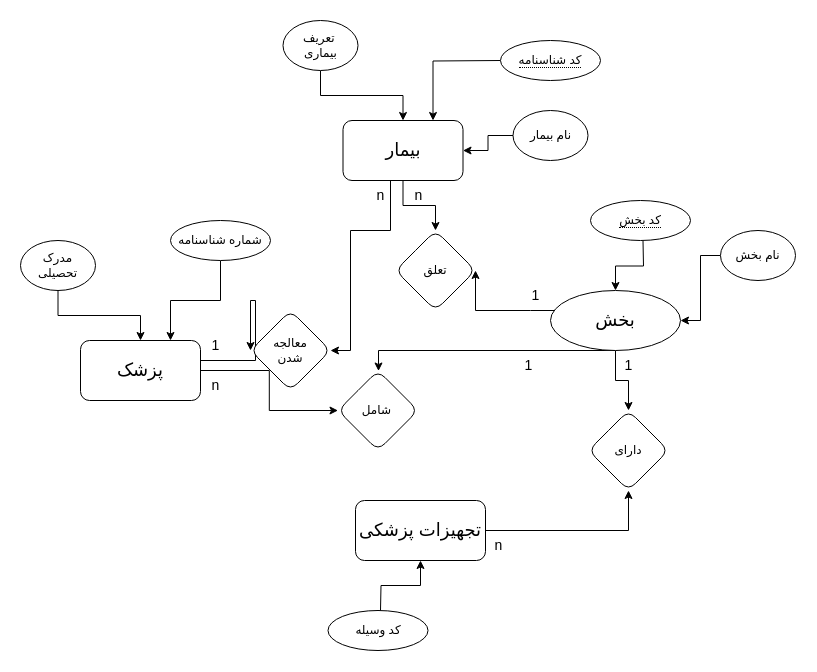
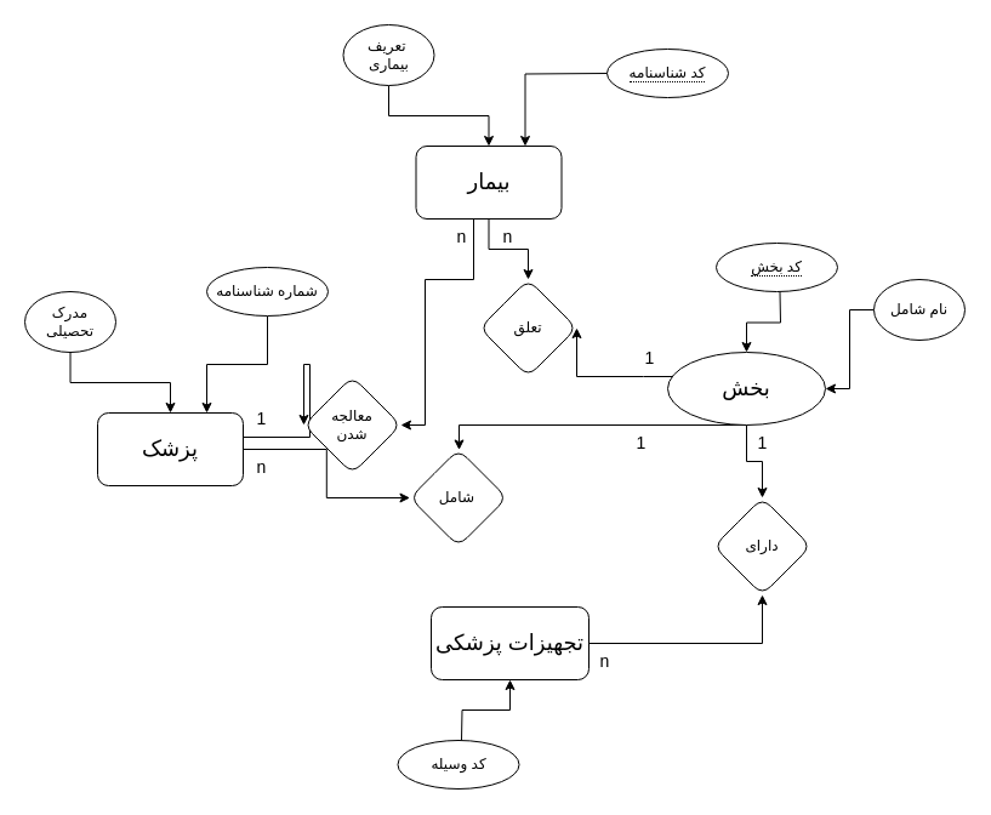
  <mxCell id="0" />
  <mxCell id="1" parent="0" />
  <mxCell id="2" value="" style="edgeStyle=orthogonalEdgeStyle;rounded=0;orthogonalLoop=1;jettySize=auto;html=1;" parent="1" source="4" target="26" edge="1"><mxGeometry relative="1" as="geometry" /></mxCell>
  <mxCell id="3" value="" style="edgeStyle=orthogonalEdgeStyle;rounded=0;orthogonalLoop=1;jettySize=auto;html=1;" parent="1" source="4" target="29" edge="1"><mxGeometry relative="1" as="geometry"><Array as="points"><mxPoint x="390" y="230" /><mxPoint x="350" y="230" /></Array></mxGeometry></mxCell>
  <mxCell id="4" value="&lt;span style=&quot;font-size: 18px;&quot;&gt;بیمار&lt;/span&gt;" style="rounded=1;whiteSpace=wrap;html=1;" parent="1" vertex="1"><mxGeometry x="342.5" y="120" width="120" height="60" as="geometry" /></mxCell>
  <mxCell id="5" style="edgeStyle=orthogonalEdgeStyle;rounded=0;orthogonalLoop=1;jettySize=auto;html=1;entryX=0.5;entryY=0;entryDx=0;entryDy=0;" parent="1" source="6" target="4" edge="1"><mxGeometry relative="1" as="geometry"><mxPoint x="385" y="50" as="targetPoint" /></mxGeometry></mxCell>
  <mxCell id="6" value="تعریف&amp;nbsp;&lt;div&gt;بیماری&lt;/div&gt;" style="ellipse;whiteSpace=wrap;html=1;" parent="1" vertex="1"><mxGeometry x="282.5" y="20" width="75" height="50" as="geometry" /></mxCell>
  <mxCell id="7" style="edgeStyle=orthogonalEdgeStyle;rounded=0;orthogonalLoop=1;jettySize=auto;html=1;entryX=0.75;entryY=0;entryDx=0;entryDy=0;" parent="1" target="4" edge="1"><mxGeometry relative="1" as="geometry"><mxPoint x="500" y="60" as="sourcePoint" /></mxGeometry></mxCell>
- <mxCell id="8" style="edgeStyle=orthogonalEdgeStyle;rounded=0;orthogonalLoop=1;jettySize=auto;html=1;entryX=1;entryY=0.5;entryDx=0;entryDy=0;" parent="1" source="9" target="4" edge="1"><mxGeometry relative="1" as="geometry" /></mxCell>
- <mxCell id="9" value="نام بیمار" style="ellipse;whiteSpace=wrap;html=1;" parent="1" vertex="1"><mxGeometry x="512.5" y="110" width="75" height="50" as="geometry" /></mxCell>
  <mxCell id="10" style="edgeStyle=orthogonalEdgeStyle;rounded=0;orthogonalLoop=1;jettySize=auto;html=1;entryX=0;entryY=0.5;entryDx=0;entryDy=0;" parent="1" source="12" target="29" edge="1"><mxGeometry relative="1" as="geometry"><Array as="points"><mxPoint x="255" y="360" /><mxPoint x="255" y="300" /></Array></mxGeometry></mxCell>
  <mxCell id="11" style="edgeStyle=orthogonalEdgeStyle;rounded=0;orthogonalLoop=1;jettySize=auto;html=1;entryX=0;entryY=0.5;entryDx=0;entryDy=0;" parent="1" source="12" target="32" edge="1"><mxGeometry relative="1" as="geometry" /></mxCell>
  <mxCell id="12" value="&lt;span style=&quot;font-size: 18px;&quot;&gt;پزشک&lt;/span&gt;" style="rounded=1;whiteSpace=wrap;html=1;" parent="1" vertex="1"><mxGeometry x="80" y="340" width="120" height="60" as="geometry" /></mxCell>
  <mxCell id="13" style="edgeStyle=orthogonalEdgeStyle;rounded=0;orthogonalLoop=1;jettySize=auto;html=1;entryX=0.5;entryY=0;entryDx=0;entryDy=0;" parent="1" source="14" target="12" edge="1"><mxGeometry relative="1" as="geometry"><mxPoint x="122.5" y="270" as="targetPoint" /></mxGeometry></mxCell>
  <mxCell id="14" value="مدرک&lt;div&gt;تحصیلی&lt;/div&gt;" style="ellipse;whiteSpace=wrap;html=1;" parent="1" vertex="1"><mxGeometry x="20" y="240" width="75" height="50" as="geometry" /></mxCell>
  <mxCell id="15" style="edgeStyle=orthogonalEdgeStyle;rounded=0;orthogonalLoop=1;jettySize=auto;html=1;entryX=0.75;entryY=0;entryDx=0;entryDy=0;exitX=0.5;exitY=1;exitDx=0;exitDy=0;" parent="1" source="40" target="12" edge="1"><mxGeometry relative="1" as="geometry"><mxPoint x="215" y="280" as="sourcePoint" /></mxGeometry></mxCell>
  <mxCell id="16" value="" style="edgeStyle=orthogonalEdgeStyle;rounded=0;orthogonalLoop=1;jettySize=auto;html=1;" parent="1" source="17" target="35" edge="1"><mxGeometry relative="1" as="geometry" /></mxCell>
  <mxCell id="17" value="&lt;span style=&quot;font-size: 18px;&quot;&gt;تجهیزات پزشکی&lt;/span&gt;" style="rounded=1;whiteSpace=wrap;html=1;" parent="1" vertex="1"><mxGeometry x="355" y="500" width="130" height="60" as="geometry" /></mxCell>
  <mxCell id="18" style="edgeStyle=orthogonalEdgeStyle;rounded=0;orthogonalLoop=1;jettySize=auto;html=1;entryX=0.5;entryY=1;entryDx=0;entryDy=0;" parent="1" target="17" edge="1"><mxGeometry relative="1" as="geometry"><mxPoint x="380" y="610" as="sourcePoint" /></mxGeometry></mxCell>
  <mxCell id="19" style="edgeStyle=orthogonalEdgeStyle;rounded=0;orthogonalLoop=1;jettySize=auto;html=1;entryX=1;entryY=0.5;entryDx=0;entryDy=0;" parent="1" source="22" target="26" edge="1"><mxGeometry relative="1" as="geometry"><Array as="points"><mxPoint x="530" y="310" /><mxPoint x="530" y="310" /></Array></mxGeometry></mxCell>
  <mxCell id="20" value="" style="edgeStyle=orthogonalEdgeStyle;rounded=0;orthogonalLoop=1;jettySize=auto;html=1;" parent="1" source="22" target="32" edge="1"><mxGeometry relative="1" as="geometry"><Array as="points"><mxPoint x="378" y="350" /></Array></mxGeometry></mxCell>
  <mxCell id="21" style="edgeStyle=orthogonalEdgeStyle;rounded=0;orthogonalLoop=1;jettySize=auto;html=1;" parent="1" source="22" target="35" edge="1"><mxGeometry relative="1" as="geometry" /></mxCell>
  <mxCell id="22" value="&lt;span style=&quot;font-size: 18px;&quot;&gt;بخش&lt;/span&gt;" style="ellipse;whiteSpace=wrap;html=1;" parent="1" vertex="1"><mxGeometry x="550" y="290" width="130" height="60" as="geometry" /></mxCell>
  <mxCell id="23" style="edgeStyle=orthogonalEdgeStyle;rounded=0;orthogonalLoop=1;jettySize=auto;html=1;" parent="1" target="22" edge="1"><mxGeometry relative="1" as="geometry"><mxPoint x="642.5" y="240" as="sourcePoint" /></mxGeometry></mxCell>
  <mxCell id="24" style="edgeStyle=orthogonalEdgeStyle;rounded=0;orthogonalLoop=1;jettySize=auto;html=1;entryX=1;entryY=0.5;entryDx=0;entryDy=0;" parent="1" source="25" target="22" edge="1"><mxGeometry relative="1" as="geometry" /></mxCell>
- <mxCell id="25" value="نام بخش" style="ellipse;whiteSpace=wrap;html=1;" parent="1" vertex="1"><mxGeometry x="720" y="230" width="75" height="50" as="geometry" /></mxCell>
+ <mxCell id="25" value="نام شامل" style="ellipse;whiteSpace=wrap;html=1;" parent="1" vertex="1"><mxGeometry x="720" y="230" width="75" height="50" as="geometry" /></mxCell>
  <mxCell id="26" value="تعلق" style="rhombus;whiteSpace=wrap;html=1;rounded=1;" parent="1" vertex="1"><mxGeometry x="395" y="230" width="80" height="80" as="geometry" /></mxCell>
  <mxCell id="27" value="&lt;font style=&quot;font-size: 14px;&quot;&gt;n&lt;/font&gt;" style="text;html=1;align=center;verticalAlign=middle;resizable=0;points=[];autosize=1;strokeColor=none;fillColor=none;" parent="1" vertex="1"><mxGeometry x="365" y="180" width="30" height="30" as="geometry" /></mxCell>
  <mxCell id="28" value="&lt;font style=&quot;font-size: 14px;&quot;&gt;1&lt;/font&gt;" style="text;html=1;align=center;verticalAlign=middle;resizable=0;points=[];autosize=1;strokeColor=none;fillColor=none;" parent="1" vertex="1"><mxGeometry x="520" y="280" width="30" height="30" as="geometry" /></mxCell>
  <mxCell id="29" value="&lt;div&gt;معالجه&lt;/div&gt;&lt;div&gt;شدن&lt;/div&gt;" style="rhombus;whiteSpace=wrap;html=1;rounded=1;" parent="1" vertex="1"><mxGeometry x="250" y="310" width="80" height="80" as="geometry" /></mxCell>
  <mxCell id="30" value="&lt;font style=&quot;font-size: 14px;&quot;&gt;1&lt;/font&gt;" style="text;html=1;align=center;verticalAlign=middle;resizable=0;points=[];autosize=1;strokeColor=none;fillColor=none;" parent="1" vertex="1"><mxGeometry x="200" y="330" width="30" height="30" as="geometry" /></mxCell>
  <mxCell id="31" value="&lt;font style=&quot;font-size: 14px;&quot;&gt;n&lt;/font&gt;" style="text;html=1;align=center;verticalAlign=middle;resizable=0;points=[];autosize=1;strokeColor=none;fillColor=none;" parent="1" vertex="1"><mxGeometry x="402.5" y="180" width="30" height="30" as="geometry" /></mxCell>
  <mxCell id="32" value="شامل&amp;nbsp;" style="rhombus;whiteSpace=wrap;html=1;rounded=1;" parent="1" vertex="1"><mxGeometry x="337.5" y="370" width="80" height="80" as="geometry" /></mxCell>
  <mxCell id="33" value="&lt;font style=&quot;font-size: 14px;&quot;&gt;1&lt;/font&gt;" style="text;html=1;align=center;verticalAlign=middle;resizable=0;points=[];autosize=1;strokeColor=none;fillColor=none;" parent="1" vertex="1"><mxGeometry x="512.5" y="350" width="30" height="30" as="geometry" /></mxCell>
  <mxCell id="34" value="&lt;span style=&quot;font-size: 14px;&quot;&gt;n&lt;/span&gt;" style="text;html=1;align=center;verticalAlign=middle;resizable=0;points=[];autosize=1;strokeColor=none;fillColor=none;" parent="1" vertex="1"><mxGeometry x="200" y="370" width="30" height="30" as="geometry" /></mxCell>
  <mxCell id="35" value="دارای" style="rhombus;whiteSpace=wrap;html=1;rounded=1;" parent="1" vertex="1"><mxGeometry x="588" y="410" width="80" height="80" as="geometry" /></mxCell>
  <mxCell id="36" value="&lt;font style=&quot;font-size: 14px;&quot;&gt;1&lt;/font&gt;" style="text;html=1;align=center;verticalAlign=middle;resizable=0;points=[];autosize=1;strokeColor=none;fillColor=none;" parent="1" vertex="1"><mxGeometry x="613" y="350" width="30" height="30" as="geometry" /></mxCell>
  <mxCell id="37" value="&lt;span style=&quot;font-size: 14px;&quot;&gt;n&lt;/span&gt;" style="text;html=1;align=center;verticalAlign=middle;resizable=0;points=[];autosize=1;strokeColor=none;fillColor=none;" parent="1" vertex="1"><mxGeometry x="482.5" y="530" width="30" height="30" as="geometry" /></mxCell>
  <mxCell id="38" value="&lt;span style=&quot;border-bottom: 1px dotted&quot;&gt;کد شناسنامه&lt;/span&gt;" style="ellipse;whiteSpace=wrap;html=1;align=center;" vertex="1" parent="1"><mxGeometry x="500" y="40" width="100" height="40" as="geometry" /></mxCell>
  <mxCell id="39" value="&lt;span style=&quot;border-bottom: 1px dotted&quot;&gt;کد بخش&lt;/span&gt;" style="ellipse;whiteSpace=wrap;html=1;align=center;" vertex="1" parent="1"><mxGeometry x="590" y="200" width="100" height="40" as="geometry" /></mxCell>
  <mxCell id="40" value="شماره شناسنامه" style="ellipse;whiteSpace=wrap;html=1;align=center;" vertex="1" parent="1"><mxGeometry x="170" y="220" width="100" height="40" as="geometry" /></mxCell>
  <mxCell id="41" value="کد وسیله" style="ellipse;whiteSpace=wrap;html=1;align=center;" vertex="1" parent="1"><mxGeometry x="327.5" y="610" width="100" height="40" as="geometry" /></mxCell>
